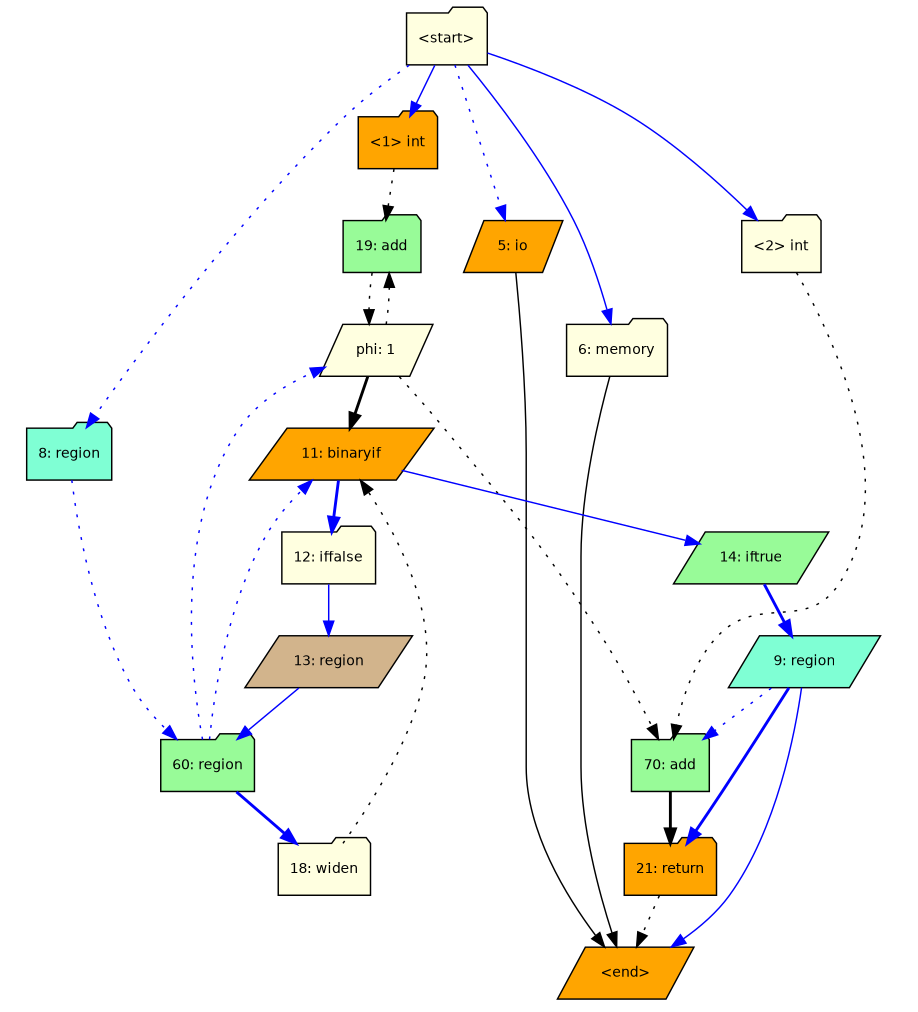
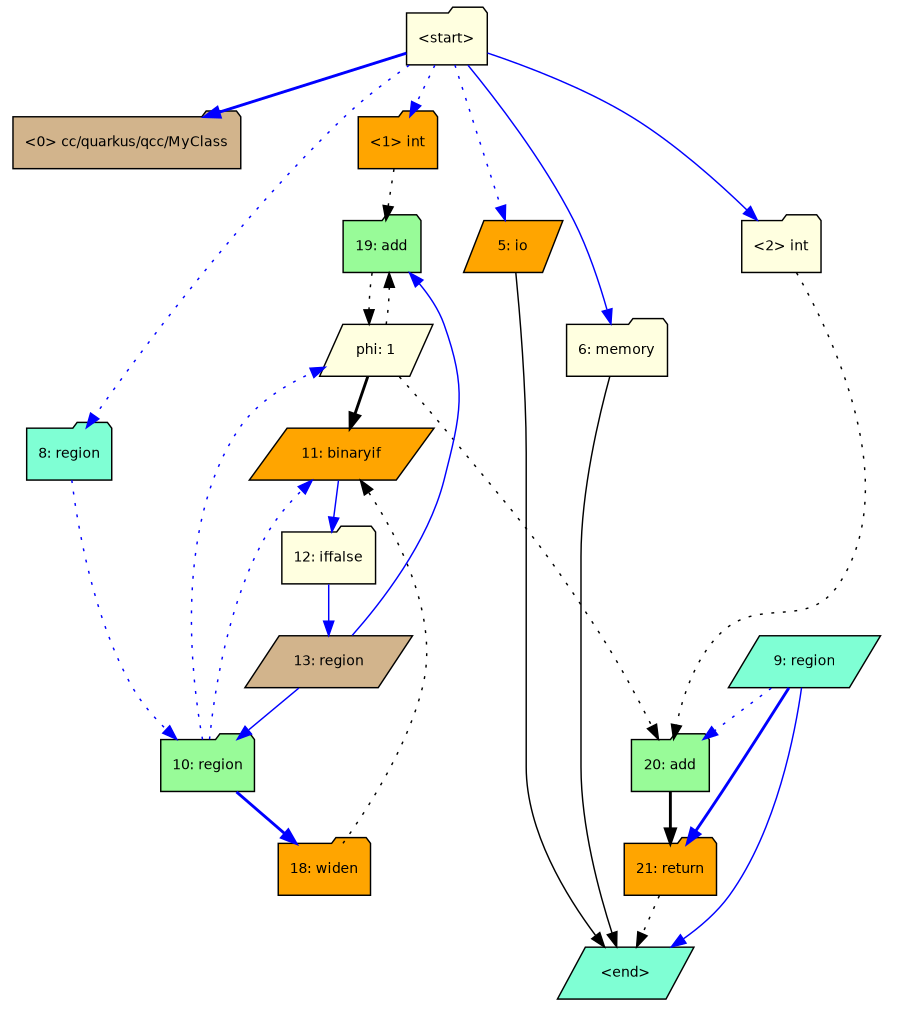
  digraph {
    fontname=helvetica
    fontsize=10
    ordering=in
    node [fillcolor=lightyellow fontname=helvetica fontsize=10 ordering=in shape=folder style="normal,filled"]
    edge [color=blue fontname=helvetica fontsize=10 style=dotted]
    n1 [label="<start>"]
+   n2 [fillcolor=tan label="<0> cc/quarkus/qcc/MyClass"]
    n3 [fillcolor=orange label="<1> int"]
    n4 [label="<2> int"]
    n5 [fillcolor=orange label="5: io" shape=parallelogram]
    n6 [label="6: memory"]
    n7 [fillcolor=aquamarine label="8: region"]
    n8 [fillcolor=palegreen label="19: add"]
-   n9 [fillcolor=palegreen label="70: add"]
-   n10 [fillcolor=orange label="<end>" shape=parallelogram]
-   n11 [fillcolor=palegreen label="60: region"]
+   n9 [fillcolor=palegreen label="20: add"]
+   n10 [fillcolor=aquamarine label="<end>" shape=parallelogram]
+   n11 [fillcolor=palegreen label="10: region"]
    n12 [label="phi: 1" shape=parallelogram]
    n13 [fillcolor=orange label="21: return"]
    n14 [fillcolor=orange label="11: binaryif" shape=parallelogram]
-   n15 [label="18: widen"]
+   n15 [fillcolor=orange label="18: widen"]
    n16 [label="12: iffalse"]
-   n17 [fillcolor=palegreen label="14: iftrue" shape=parallelogram]
    n18 [fillcolor=tan label="13: region" shape=parallelogram]
    n19 [fillcolor=aquamarine label="9: region" shape=parallelogram]
-   n1 -> n3 [style=solid]
+   n1 -> n2 [style=bold]
+   n1 -> n3
    n1 -> n4 [style=solid]
    n1 -> n5
    n1 -> n6 [style=solid]
    n1 -> n7
    n3 -> n8 [color=black]
    n4 -> n9 [color=black]
    n5 -> n10 [color=black style=solid]
    n6 -> n10 [color=black style=solid]
    n7 -> n11
    n8 -> n12 [color=black]
    n9 -> n13 [color=black style=bold]
    n11 -> n12
    n11 -> n14
    n11 -> n15 [style=bold]
    n12 -> n8 [color=black]
    n12 -> n9 [color=black]
    n12 -> n14 [color=black style=bold]
    n13 -> n10 [color=black]
-   n14 -> n16 [style=bold]
-   n14 -> n17 [style=solid]
+   n14 -> n16 [style=solid]
    n15 -> n14 [color=black]
    n16 -> n18 [style=solid]
-   n17 -> n19 [style=bold]
+   n18 -> n8 [style=solid]
    n18 -> n11 [style=solid]
    n19 -> n9
    n19 -> n10 [style=solid]
    n19 -> n13 [style=bold]
  }
